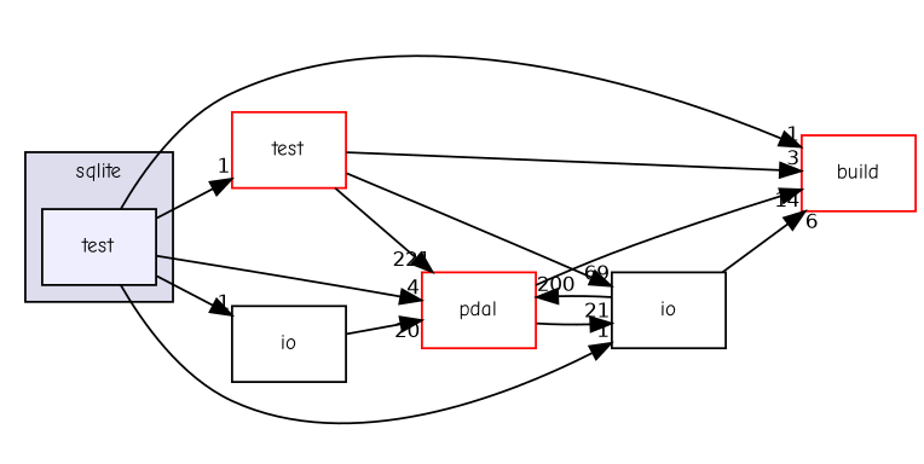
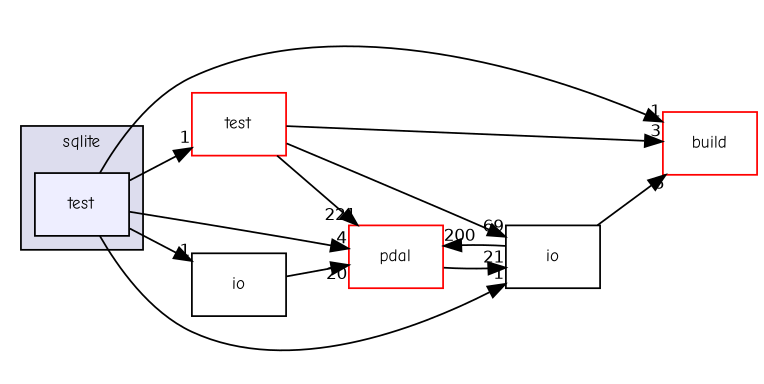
  digraph {
    compound=true
    fontname="Comic Neue"
    rankdir=LR
    node [fillcolor=white fontname="Comic Neue" fontsize=10 shape=box style=filled]
    edge [fontname="Comic Neue" headlabel=1 labeldistance=1.5 labelfontname=Helvetica labelfontsize=10]
    n1 [fillcolor="#eeeeff" label=test pencolor=black]
    n2 [color=red label=pdal]
    n3 [color=red label=test]
    n4 [color=red label=build]
    n5 [label=io fillcolor="" style=""]
    n6 [label=io fillcolor="" style=""]
    subgraph cluster_1 {
      bgcolor="#ddddee"
      fontsize=10
      label=sqlite
      pencolor=black
      n1
    }
    n1 -> n2 [headlabel=4]
    n1 -> n3
    n1 -> n4
    n1 -> n5
    n1 -> n6
-   n2 -> n4 [headlabel=14]
    n2 -> n6 [headlabel=21]
    n3 -> n2 [headlabel=221]
    n3 -> n4 [headlabel=3]
    n3 -> n6 [headlabel=69]
    n5 -> n2 [headlabel=20]
    n6 -> n2 [headlabel=200]
    n6 -> n4 [headlabel=6]
  }
